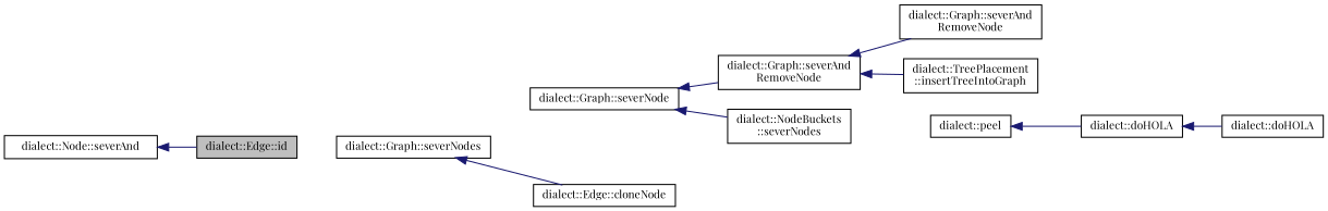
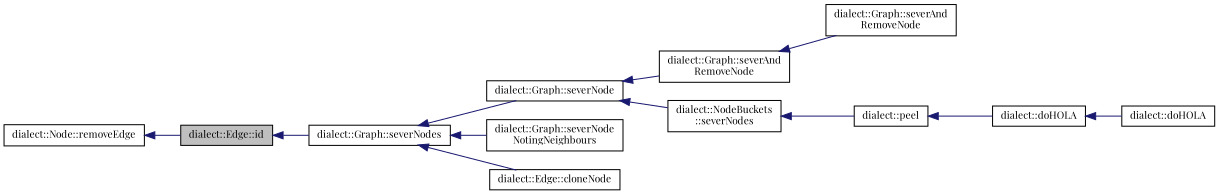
  digraph {
    fontname="Playfair Display"
    rankdir=LR
    node [color=black fillcolor=white fontname="Playfair Display" fontsize=10 shape=record style=filled]
    edge [color=midnightblue dir=back fontname="Playfair Display" fontsize=10 labelfontname=Helvetica labelfontsize=10 style=solid]
    n1 [fillcolor=grey75 fontcolor=black height=0.2 label="dialect::Edge::id" width=0.4]
    n2 [height=0.2 label="dialect::Graph::severNodes" width=0.4]
-   n3 [height=0.2 label="dialect::Node::severAnd" width=0.4]
+   n3 [height=0.2 label="dialect::Node::removeEdge" width=0.4]
    n4 [height=0.2 label="dialect::Graph::severNode" width=0.4]
+   n5 [height=0.2 label="dialect::Graph::severNode\lNotingNeighbours" width=0.4]
    n6 [height=0.2 label="dialect::Edge::cloneNode" width=0.4]
    n7 [height=0.2 label="dialect::Graph::severAnd\lRemoveNode" width=0.4]
    n8 [height=0.2 label="dialect::NodeBuckets\l::severNodes" width=0.4]
    n9 [height=0.2 label="dialect::Graph::severAnd\lRemoveNode" width=0.4]
-   n10 [height=0.2 label="dialect::TreePlacement\l::insertTreeIntoGraph" width=0.4]
    n11 [height=0.2 label="dialect::peel" width=0.4]
    n12 [height=0.2 label="dialect::doHOLA" width=0.4]
    n13 [height=0.2 label="dialect::doHOLA" width=0.4]
+   n1 -> n2
+   n2 -> n4
+   n2 -> n5
    n2 -> n6
    n3 -> n1
    n4 -> n7
    n4 -> n8
    n7 -> n9
-   n7 -> n10
+   n8 -> n11
    n11 -> n12
    n12 -> n13
  }
